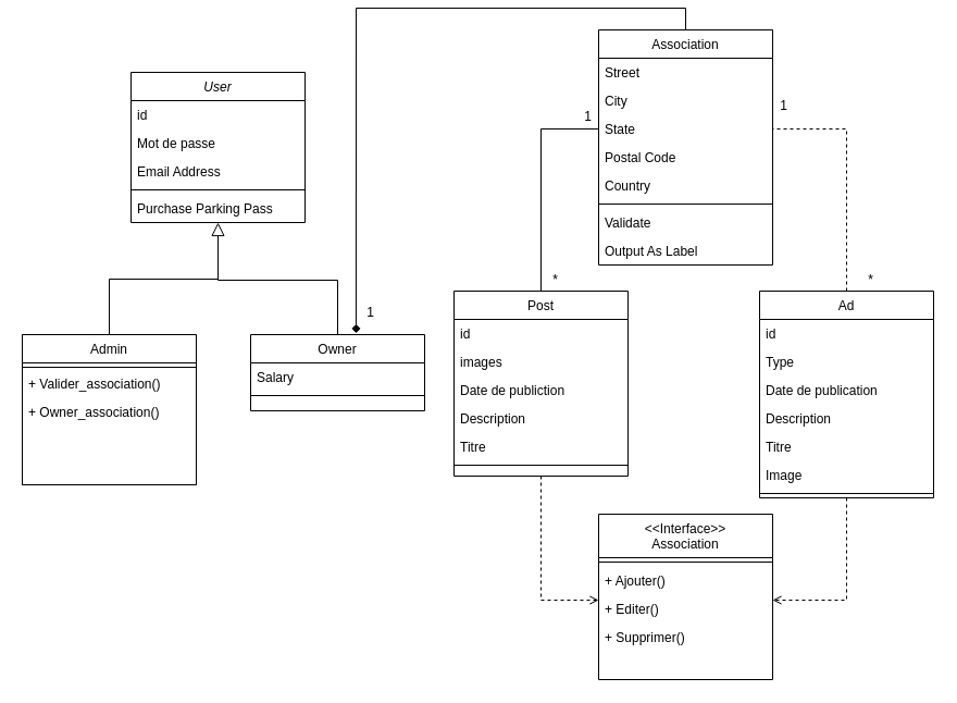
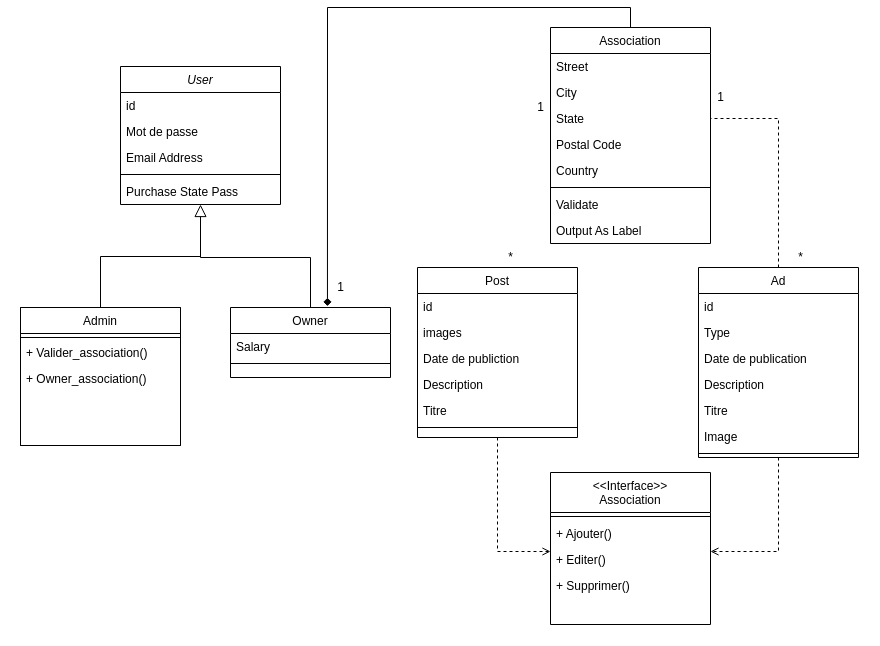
  <mxCell id="0" />
  <mxCell id="1" parent="0" />
  <mxCell id="2" value="Admin" style="swimlane;fontStyle=0;align=center;verticalAlign=top;childLayout=stackLayout;horizontal=1;startSize=26;horizontalStack=0;resizeParent=1;resizeLast=0;collapsible=1;marginBottom=0;rounded=0;shadow=0;strokeWidth=1;" parent="1" vertex="1"><mxGeometry x="20" y="300" width="160" height="138" as="geometry"><mxRectangle x="130" y="380" width="160" height="26" as="alternateBounds" /></mxGeometry></mxCell>
  <mxCell id="3" value="" style="line;html=1;strokeWidth=1;align=left;verticalAlign=middle;spacingTop=-1;spacingLeft=3;spacingRight=3;rotatable=0;labelPosition=right;points=[];portConstraint=eastwest;" parent="2" vertex="1"><mxGeometry y="26" width="160" height="8" as="geometry" /></mxCell>
  <mxCell id="4" style="edgeStyle=orthogonalEdgeStyle;rounded=0;orthogonalLoop=1;jettySize=auto;html=1;startArrow=none;startFill=0;endArrow=none;endFill=0;" edge="1" parent="1" source="5"><mxGeometry relative="1" as="geometry"><mxPoint x="200" y="210" as="targetPoint" /><Array as="points"><mxPoint x="310" y="250" /><mxPoint x="200" y="250" /></Array></mxGeometry></mxCell>
  <mxCell id="5" value="Owner" style="swimlane;fontStyle=0;align=center;verticalAlign=top;childLayout=stackLayout;horizontal=1;startSize=26;horizontalStack=0;resizeParent=1;resizeLast=0;collapsible=1;marginBottom=0;rounded=0;shadow=0;strokeWidth=1;" parent="1" vertex="1"><mxGeometry x="230" y="300" width="160" height="70" as="geometry"><mxRectangle x="340" y="380" width="170" height="26" as="alternateBounds" /></mxGeometry></mxCell>
  <mxCell id="6" value="Salary" style="text;align=left;verticalAlign=top;spacingLeft=4;spacingRight=4;overflow=hidden;rotatable=0;points=[[0,0.5],[1,0.5]];portConstraint=eastwest;" parent="5" vertex="1"><mxGeometry y="26" width="160" height="26" as="geometry" /></mxCell>
  <mxCell id="7" value="" style="line;html=1;strokeWidth=1;align=left;verticalAlign=middle;spacingTop=-1;spacingLeft=3;spacingRight=3;rotatable=0;labelPosition=right;points=[];portConstraint=eastwest;" parent="5" vertex="1"><mxGeometry y="52" width="160" height="8" as="geometry" /></mxCell>
  <mxCell id="8" value="User" style="swimlane;fontStyle=2;align=center;verticalAlign=top;childLayout=stackLayout;horizontal=1;startSize=26;horizontalStack=0;resizeParent=1;resizeLast=0;collapsible=1;marginBottom=0;rounded=0;shadow=0;strokeWidth=1;" vertex="1" parent="1"><mxGeometry x="120" y="59" width="160" height="138" as="geometry"><mxRectangle x="230" y="140" width="160" height="26" as="alternateBounds" /></mxGeometry></mxCell>
  <mxCell id="9" value="id" style="text;align=left;verticalAlign=top;spacingLeft=4;spacingRight=4;overflow=hidden;rotatable=0;points=[[0,0.5],[1,0.5]];portConstraint=eastwest;" vertex="1" parent="8"><mxGeometry y="26" width="160" height="26" as="geometry" /></mxCell>
  <mxCell id="10" value="Mot de passe" style="text;align=left;verticalAlign=top;spacingLeft=4;spacingRight=4;overflow=hidden;rotatable=0;points=[[0,0.5],[1,0.5]];portConstraint=eastwest;rounded=0;shadow=0;html=0;" vertex="1" parent="8"><mxGeometry y="52" width="160" height="26" as="geometry" /></mxCell>
  <mxCell id="11" value="Email Address" style="text;align=left;verticalAlign=top;spacingLeft=4;spacingRight=4;overflow=hidden;rotatable=0;points=[[0,0.5],[1,0.5]];portConstraint=eastwest;rounded=0;shadow=0;html=0;" vertex="1" parent="8"><mxGeometry y="78" width="160" height="26" as="geometry" /></mxCell>
  <mxCell id="12" value="" style="line;html=1;strokeWidth=1;align=left;verticalAlign=middle;spacingTop=-1;spacingLeft=3;spacingRight=3;rotatable=0;labelPosition=right;points=[];portConstraint=eastwest;" vertex="1" parent="8"><mxGeometry y="104" width="160" height="8" as="geometry" /></mxCell>
- <mxCell id="13" value="Purchase Parking Pass" style="text;align=left;verticalAlign=top;spacingLeft=4;spacingRight=4;overflow=hidden;rotatable=0;points=[[0,0.5],[1,0.5]];portConstraint=eastwest;" vertex="1" parent="8"><mxGeometry y="112" width="160" height="26" as="geometry" /></mxCell>
+ <mxCell id="13" value="Purchase State Pass" style="text;align=left;verticalAlign=top;spacingLeft=4;spacingRight=4;overflow=hidden;rotatable=0;points=[[0,0.5],[1,0.5]];portConstraint=eastwest;" vertex="1" parent="8"><mxGeometry y="112" width="160" height="26" as="geometry" /></mxCell>
  <mxCell id="14" value="Admin" style="swimlane;fontStyle=0;align=center;verticalAlign=top;childLayout=stackLayout;horizontal=1;startSize=26;horizontalStack=0;resizeParent=1;resizeLast=0;collapsible=1;marginBottom=0;rounded=0;shadow=0;strokeWidth=1;" vertex="1" parent="1"><mxGeometry x="20" y="300" width="160" height="138" as="geometry"><mxRectangle x="130" y="380" width="160" height="26" as="alternateBounds" /></mxGeometry></mxCell>
  <mxCell id="15" value="" style="endArrow=block;endSize=10;endFill=0;shadow=0;strokeWidth=1;rounded=0;edgeStyle=elbowEdgeStyle;elbow=vertical;" edge="1" parent="1" source="14" target="8"><mxGeometry width="160" relative="1" as="geometry"><mxPoint x="100" y="143" as="sourcePoint" /><mxPoint x="100" y="143" as="targetPoint" /></mxGeometry></mxCell>
  <mxCell id="16" style="edgeStyle=orthogonalEdgeStyle;rounded=0;orthogonalLoop=1;jettySize=auto;html=1;entryX=0.606;entryY=-0.02;entryDx=0;entryDy=0;entryPerimeter=0;startArrow=none;startFill=0;endArrow=diamond;endFill=1;exitX=0.5;exitY=0;exitDx=0;exitDy=0;" edge="1" parent="1" source="17" target="5"><mxGeometry relative="1" as="geometry" /></mxCell>
  <mxCell id="17" value="Association" style="swimlane;fontStyle=0;align=center;verticalAlign=top;childLayout=stackLayout;horizontal=1;startSize=26;horizontalStack=0;resizeParent=1;resizeLast=0;collapsible=1;marginBottom=0;rounded=0;shadow=0;strokeWidth=1;" vertex="1" parent="1"><mxGeometry x="550" y="20" width="160" height="216" as="geometry"><mxRectangle x="550" y="140" width="160" height="26" as="alternateBounds" /></mxGeometry></mxCell>
  <mxCell id="18" value="Street" style="text;align=left;verticalAlign=top;spacingLeft=4;spacingRight=4;overflow=hidden;rotatable=0;points=[[0,0.5],[1,0.5]];portConstraint=eastwest;" vertex="1" parent="17"><mxGeometry y="26" width="160" height="26" as="geometry" /></mxCell>
  <mxCell id="19" value="City" style="text;align=left;verticalAlign=top;spacingLeft=4;spacingRight=4;overflow=hidden;rotatable=0;points=[[0,0.5],[1,0.5]];portConstraint=eastwest;rounded=0;shadow=0;html=0;" vertex="1" parent="17"><mxGeometry y="52" width="160" height="26" as="geometry" /></mxCell>
  <mxCell id="20" value="State" style="text;align=left;verticalAlign=top;spacingLeft=4;spacingRight=4;overflow=hidden;rotatable=0;points=[[0,0.5],[1,0.5]];portConstraint=eastwest;rounded=0;shadow=0;html=0;" vertex="1" parent="17"><mxGeometry y="78" width="160" height="26" as="geometry" /></mxCell>
  <mxCell id="21" value="Postal Code" style="text;align=left;verticalAlign=top;spacingLeft=4;spacingRight=4;overflow=hidden;rotatable=0;points=[[0,0.5],[1,0.5]];portConstraint=eastwest;rounded=0;shadow=0;html=0;" vertex="1" parent="17"><mxGeometry y="104" width="160" height="26" as="geometry" /></mxCell>
  <mxCell id="22" value="Country" style="text;align=left;verticalAlign=top;spacingLeft=4;spacingRight=4;overflow=hidden;rotatable=0;points=[[0,0.5],[1,0.5]];portConstraint=eastwest;rounded=0;shadow=0;html=0;" vertex="1" parent="17"><mxGeometry y="130" width="160" height="26" as="geometry" /></mxCell>
  <mxCell id="23" value="" style="line;html=1;strokeWidth=1;align=left;verticalAlign=middle;spacingTop=-1;spacingLeft=3;spacingRight=3;rotatable=0;labelPosition=right;points=[];portConstraint=eastwest;" vertex="1" parent="17"><mxGeometry y="156" width="160" height="8" as="geometry" /></mxCell>
  <mxCell id="24" value="Validate" style="text;align=left;verticalAlign=top;spacingLeft=4;spacingRight=4;overflow=hidden;rotatable=0;points=[[0,0.5],[1,0.5]];portConstraint=eastwest;" vertex="1" parent="17"><mxGeometry y="164" width="160" height="26" as="geometry" /></mxCell>
  <mxCell id="25" value="Output As Label" style="text;align=left;verticalAlign=top;spacingLeft=4;spacingRight=4;overflow=hidden;rotatable=0;points=[[0,0.5],[1,0.5]];portConstraint=eastwest;" vertex="1" parent="17"><mxGeometry y="190" width="160" height="26" as="geometry" /></mxCell>
  <mxCell id="26" value="1" style="text;html=1;align=center;verticalAlign=middle;resizable=0;points=[];autosize=1;strokeColor=none;fillColor=none;" vertex="1" parent="1"><mxGeometry x="330" y="270" width="20" height="20" as="geometry" /></mxCell>
  <mxCell id="27" style="edgeStyle=orthogonalEdgeStyle;rounded=0;orthogonalLoop=1;jettySize=auto;html=1;entryX=0;entryY=0.5;entryDx=0;entryDy=0;dashed=1;startArrow=none;startFill=0;endArrow=open;endFill=0;" edge="1" parent="1" source="29"><mxGeometry relative="1" as="geometry"><mxPoint x="550" y="544" as="targetPoint" /><Array as="points"><mxPoint x="497" y="544" /></Array></mxGeometry></mxCell>
- <mxCell id="28" style="edgeStyle=orthogonalEdgeStyle;rounded=0;orthogonalLoop=1;jettySize=auto;html=1;entryX=0;entryY=0.5;entryDx=0;entryDy=0;startArrow=none;startFill=0;endArrow=none;endFill=0;" edge="1" parent="1" source="29" target="20"><mxGeometry relative="1" as="geometry" /></mxCell>
  <mxCell id="29" value="Post" style="swimlane;fontStyle=0;align=center;verticalAlign=top;childLayout=stackLayout;horizontal=1;startSize=26;horizontalStack=0;resizeParent=1;resizeLast=0;collapsible=1;marginBottom=0;rounded=0;shadow=0;strokeWidth=1;" vertex="1" parent="1"><mxGeometry x="417" y="260" width="160" height="170" as="geometry"><mxRectangle x="130" y="380" width="160" height="26" as="alternateBounds" /></mxGeometry></mxCell>
  <mxCell id="30" value="id" style="text;align=left;verticalAlign=top;spacingLeft=4;spacingRight=4;overflow=hidden;rotatable=0;points=[[0,0.5],[1,0.5]];portConstraint=eastwest;" vertex="1" parent="29"><mxGeometry y="26" width="160" height="26" as="geometry" /></mxCell>
  <mxCell id="31" value="images" style="text;align=left;verticalAlign=top;spacingLeft=4;spacingRight=4;overflow=hidden;rotatable=0;points=[[0,0.5],[1,0.5]];portConstraint=eastwest;rounded=0;shadow=0;html=0;" vertex="1" parent="29"><mxGeometry y="52" width="160" height="26" as="geometry" /></mxCell>
  <mxCell id="32" value="Date de publiction" style="text;align=left;verticalAlign=top;spacingLeft=4;spacingRight=4;overflow=hidden;rotatable=0;points=[[0,0.5],[1,0.5]];portConstraint=eastwest;rounded=0;shadow=0;html=0;" vertex="1" parent="29"><mxGeometry y="78" width="160" height="26" as="geometry" /></mxCell>
  <mxCell id="33" value="Description" style="text;align=left;verticalAlign=top;spacingLeft=4;spacingRight=4;overflow=hidden;rotatable=0;points=[[0,0.5],[1,0.5]];portConstraint=eastwest;rounded=0;shadow=0;html=0;" vertex="1" parent="29"><mxGeometry y="104" width="160" height="26" as="geometry" /></mxCell>
  <mxCell id="34" value="Titre" style="text;align=left;verticalAlign=top;spacingLeft=4;spacingRight=4;overflow=hidden;rotatable=0;points=[[0,0.5],[1,0.5]];portConstraint=eastwest;rounded=0;shadow=0;html=0;" vertex="1" parent="29"><mxGeometry y="130" width="160" height="26" as="geometry" /></mxCell>
  <mxCell id="35" value="" style="line;html=1;strokeWidth=1;align=left;verticalAlign=middle;spacingTop=-1;spacingLeft=3;spacingRight=3;rotatable=0;labelPosition=right;points=[];portConstraint=eastwest;" vertex="1" parent="29"><mxGeometry y="156" width="160" height="8" as="geometry" /></mxCell>
  <mxCell id="36" style="edgeStyle=orthogonalEdgeStyle;rounded=0;orthogonalLoop=1;jettySize=auto;html=1;entryX=1;entryY=0.5;entryDx=0;entryDy=0;dashed=1;startArrow=none;startFill=0;endArrow=open;endFill=0;" edge="1" parent="1" source="38"><mxGeometry relative="1" as="geometry"><mxPoint x="710" y="544" as="targetPoint" /><Array as="points"><mxPoint x="778" y="544" /></Array></mxGeometry></mxCell>
  <mxCell id="37" style="edgeStyle=orthogonalEdgeStyle;rounded=0;orthogonalLoop=1;jettySize=auto;html=1;entryX=1;entryY=0.5;entryDx=0;entryDy=0;startArrow=none;startFill=0;endArrow=none;endFill=0;dashed=1;" edge="1" parent="1" source="38" target="20"><mxGeometry relative="1" as="geometry" /></mxCell>
  <mxCell id="38" value="Ad" style="swimlane;fontStyle=0;align=center;verticalAlign=top;childLayout=stackLayout;horizontal=1;startSize=26;horizontalStack=0;resizeParent=1;resizeLast=0;collapsible=1;marginBottom=0;rounded=0;shadow=0;strokeWidth=1;" vertex="1" parent="1"><mxGeometry x="698" y="260" width="160" height="190" as="geometry"><mxRectangle x="130" y="380" width="160" height="26" as="alternateBounds" /></mxGeometry></mxCell>
  <mxCell id="39" value="id" style="text;align=left;verticalAlign=top;spacingLeft=4;spacingRight=4;overflow=hidden;rotatable=0;points=[[0,0.5],[1,0.5]];portConstraint=eastwest;" vertex="1" parent="38"><mxGeometry y="26" width="160" height="26" as="geometry" /></mxCell>
  <mxCell id="40" value="Type" style="text;align=left;verticalAlign=top;spacingLeft=4;spacingRight=4;overflow=hidden;rotatable=0;points=[[0,0.5],[1,0.5]];portConstraint=eastwest;rounded=0;shadow=0;html=0;" vertex="1" parent="38"><mxGeometry y="52" width="160" height="26" as="geometry" /></mxCell>
  <mxCell id="41" value="Date de publication" style="text;align=left;verticalAlign=top;spacingLeft=4;spacingRight=4;overflow=hidden;rotatable=0;points=[[0,0.5],[1,0.5]];portConstraint=eastwest;rounded=0;shadow=0;html=0;" vertex="1" parent="38"><mxGeometry y="78" width="160" height="26" as="geometry" /></mxCell>
  <mxCell id="42" value="Description" style="text;align=left;verticalAlign=top;spacingLeft=4;spacingRight=4;overflow=hidden;rotatable=0;points=[[0,0.5],[1,0.5]];portConstraint=eastwest;rounded=0;shadow=0;html=0;" vertex="1" parent="38"><mxGeometry y="104" width="160" height="26" as="geometry" /></mxCell>
  <mxCell id="43" value="Titre" style="text;align=left;verticalAlign=top;spacingLeft=4;spacingRight=4;overflow=hidden;rotatable=0;points=[[0,0.5],[1,0.5]];portConstraint=eastwest;rounded=0;shadow=0;html=0;" vertex="1" parent="38"><mxGeometry y="130" width="160" height="26" as="geometry" /></mxCell>
  <mxCell id="44" value="Image" style="text;align=left;verticalAlign=top;spacingLeft=4;spacingRight=4;overflow=hidden;rotatable=0;points=[[0,0.5],[1,0.5]];portConstraint=eastwest;rounded=0;shadow=0;html=0;" vertex="1" parent="38"><mxGeometry y="156" width="160" height="26" as="geometry" /></mxCell>
  <mxCell id="45" value="" style="line;html=1;strokeWidth=1;align=left;verticalAlign=middle;spacingTop=-1;spacingLeft=3;spacingRight=3;rotatable=0;labelPosition=right;points=[];portConstraint=eastwest;" vertex="1" parent="38"><mxGeometry y="182" width="160" height="8" as="geometry" /></mxCell>
  <mxCell id="46" value="&lt;&lt;Interface&gt;&gt;&#10;Association" style="swimlane;fontStyle=0;align=center;verticalAlign=top;childLayout=stackLayout;horizontal=1;startSize=40;horizontalStack=0;resizeParent=1;resizeLast=0;collapsible=1;marginBottom=0;rounded=0;shadow=0;strokeWidth=1;" vertex="1" parent="1"><mxGeometry x="550" y="465" width="160" height="152" as="geometry"><mxRectangle x="130" y="380" width="160" height="26" as="alternateBounds" /></mxGeometry></mxCell>
  <mxCell id="47" value="" style="line;html=1;strokeWidth=1;align=left;verticalAlign=middle;spacingTop=-1;spacingLeft=3;spacingRight=3;rotatable=0;labelPosition=right;points=[];portConstraint=eastwest;" vertex="1" parent="46"><mxGeometry y="40" width="160" height="8" as="geometry" /></mxCell>
  <mxCell id="48" value="+ Ajouter()" style="text;align=left;verticalAlign=top;spacingLeft=4;spacingRight=4;overflow=hidden;rotatable=0;points=[[0,0.5],[1,0.5]];portConstraint=eastwest;fontStyle=0" vertex="1" parent="46"><mxGeometry y="48" width="160" height="26" as="geometry" /></mxCell>
  <mxCell id="49" value="+ Editer()" style="text;align=left;verticalAlign=top;spacingLeft=4;spacingRight=4;overflow=hidden;rotatable=0;points=[[0,0.5],[1,0.5]];portConstraint=eastwest;" vertex="1" parent="46"><mxGeometry y="74" width="160" height="26" as="geometry" /></mxCell>
  <mxCell id="50" value="+ Supprimer()" style="text;align=left;verticalAlign=top;spacingLeft=4;spacingRight=4;overflow=hidden;rotatable=0;points=[[0,0.5],[1,0.5]];portConstraint=eastwest;" vertex="1" parent="46"><mxGeometry y="100" width="160" height="26" as="geometry" /></mxCell>
  <mxCell id="51" value="1" style="text;html=1;align=center;verticalAlign=middle;resizable=0;points=[];autosize=1;strokeColor=none;fillColor=none;" vertex="1" parent="1"><mxGeometry x="530" y="90" width="20" height="20" as="geometry" /></mxCell>
  <mxCell id="52" value="*" style="text;html=1;align=center;verticalAlign=middle;resizable=0;points=[];autosize=1;strokeColor=none;fillColor=none;" vertex="1" parent="1"><mxGeometry x="500" y="240" width="20" height="20" as="geometry" /></mxCell>
  <mxCell id="53" value="*" style="text;html=1;align=center;verticalAlign=middle;resizable=0;points=[];autosize=1;strokeColor=none;fillColor=none;" vertex="1" parent="1"><mxGeometry x="790" y="240" width="20" height="20" as="geometry" /></mxCell>
  <mxCell id="54" value="1" style="text;html=1;align=center;verticalAlign=middle;resizable=0;points=[];autosize=1;strokeColor=none;fillColor=none;" vertex="1" parent="1"><mxGeometry x="710" y="80" width="20" height="20" as="geometry" /></mxCell>
  <mxCell id="55" value="+ Valider_association()" style="text;align=left;verticalAlign=top;spacingLeft=4;spacingRight=4;overflow=hidden;rotatable=0;points=[[0,0.5],[1,0.5]];portConstraint=eastwest;" vertex="1" parent="1"><mxGeometry x="20" y="332" width="160" height="26" as="geometry" /></mxCell>
  <mxCell id="56" value="+ Owner_association()" style="text;align=left;verticalAlign=top;spacingLeft=4;spacingRight=4;overflow=hidden;rotatable=0;points=[[0,0.5],[1,0.5]];portConstraint=eastwest;" vertex="1" parent="1"><mxGeometry x="20" y="358" width="160" height="26" as="geometry" /></mxCell>
